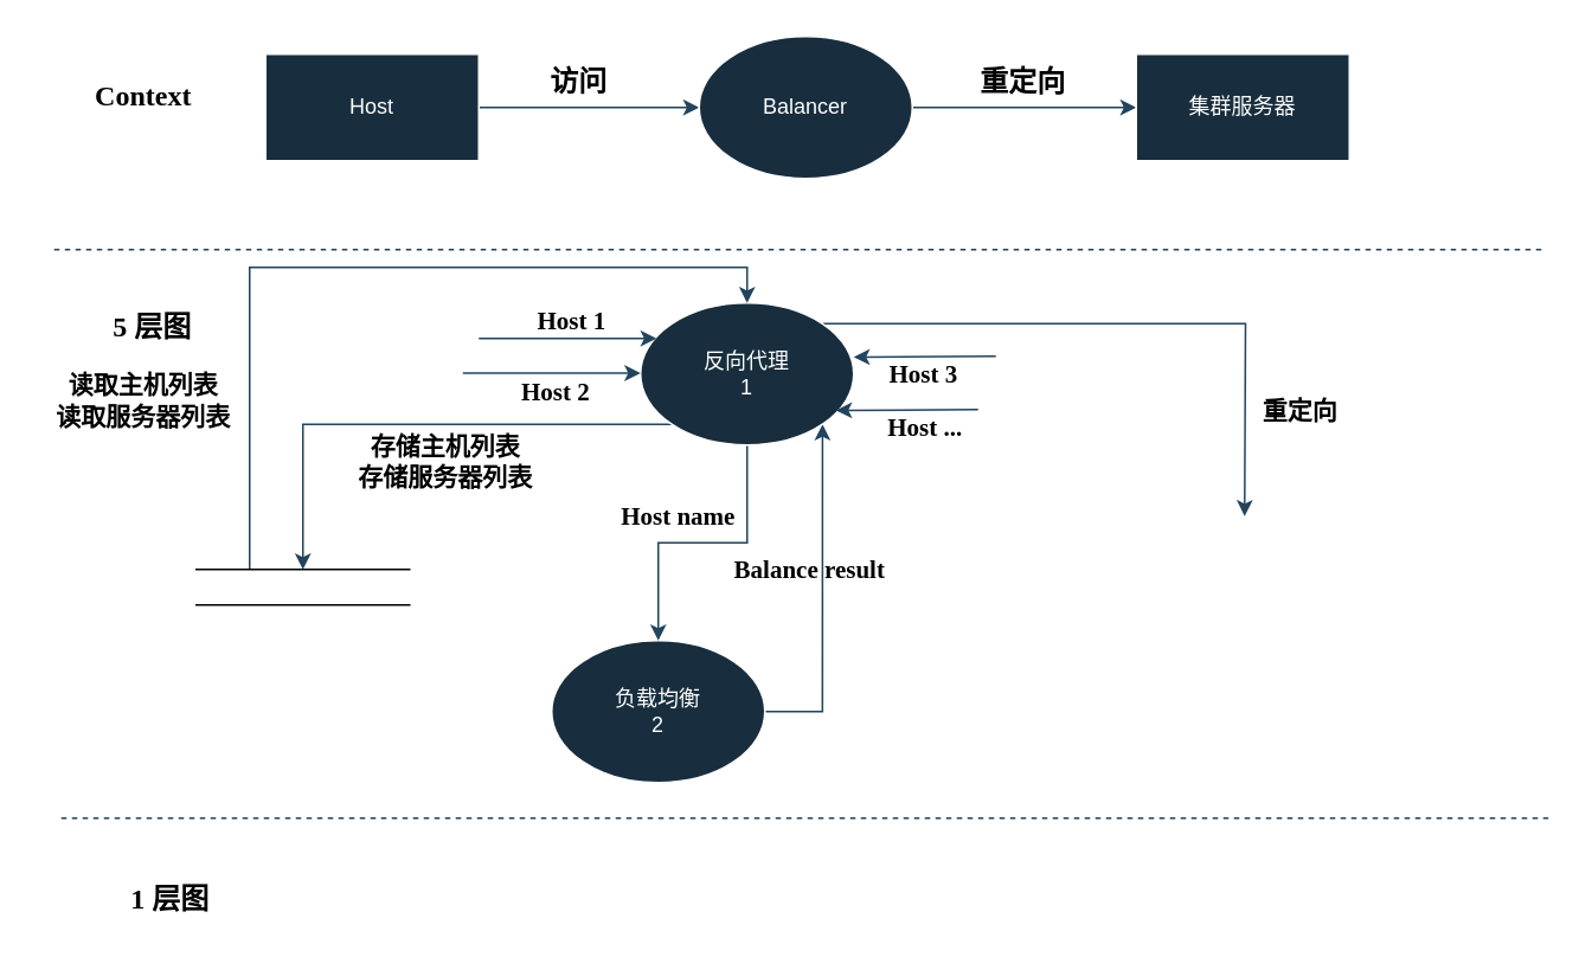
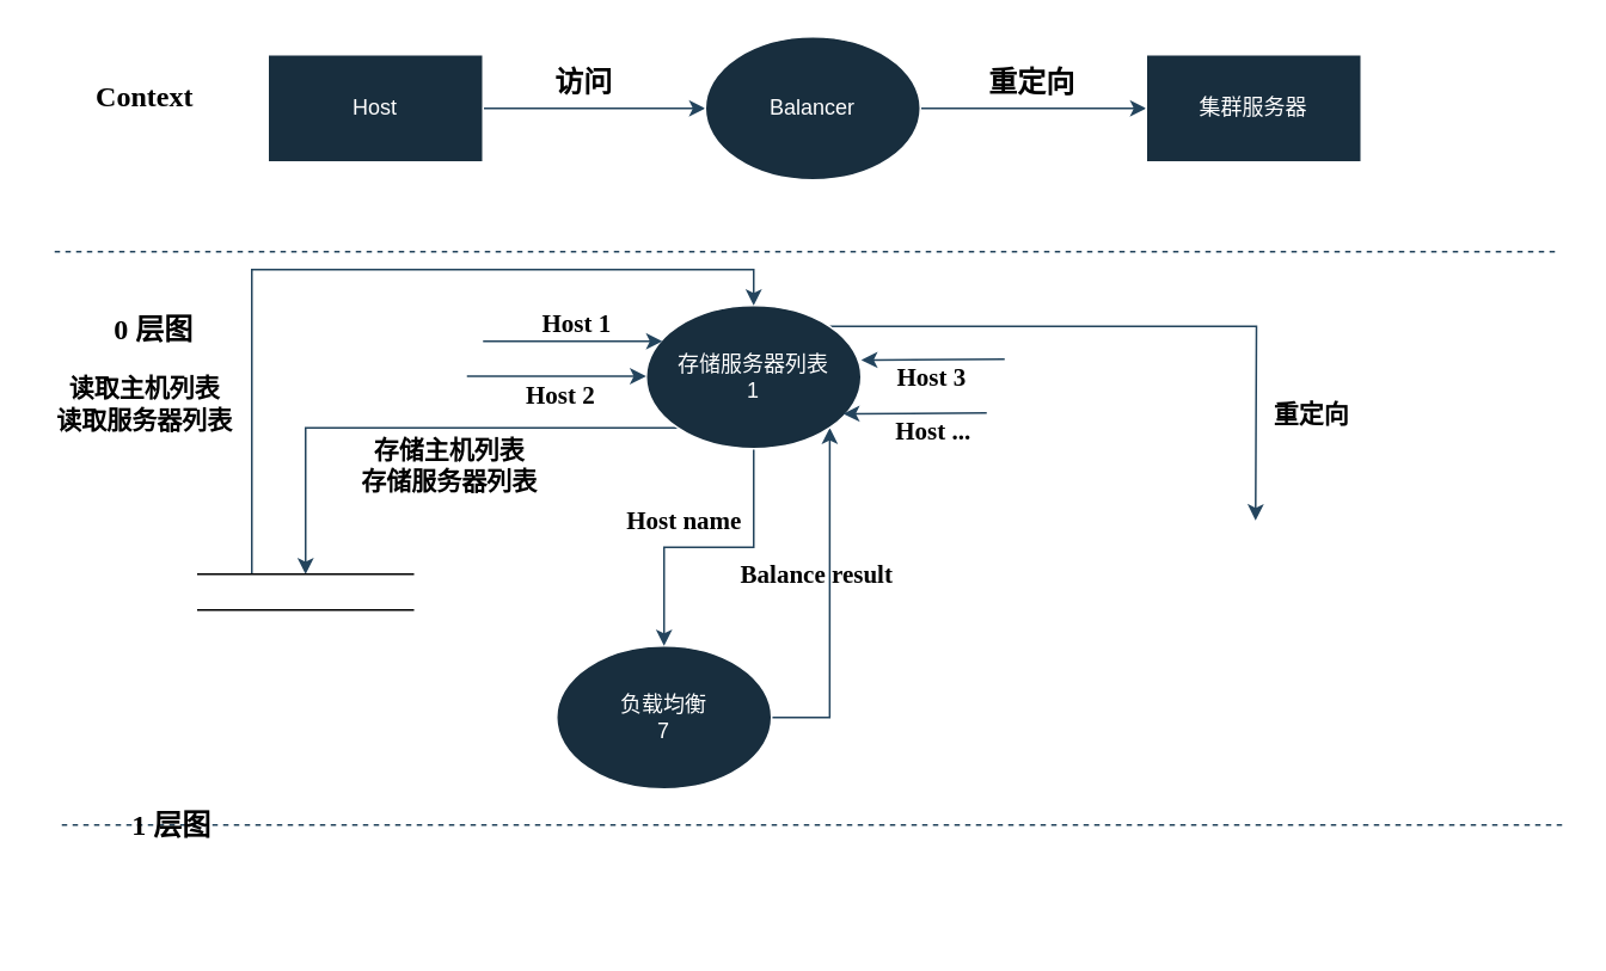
  <mxCell id="0" />
  <mxCell id="1" parent="0" />
  <mxCell id="2" style="edgeStyle=orthogonalEdgeStyle;rounded=0;orthogonalLoop=1;jettySize=auto;html=1;exitX=1;exitY=0.5;exitDx=0;exitDy=0;entryX=0;entryY=0.5;entryDx=0;entryDy=0;labelBackgroundColor=none;strokeColor=#23445D;fontColor=default;" edge="1" parent="1" source="3"><mxGeometry relative="1" as="geometry"><mxPoint x="393" y="60" as="targetPoint" /></mxGeometry></mxCell>
  <mxCell id="3" value="Host" style="rounded=0;whiteSpace=wrap;html=1;labelBackgroundColor=none;fillColor=#182E3E;strokeColor=#FFFFFF;fontColor=#FFFFFF;" vertex="1" parent="1"><mxGeometry x="149" y="30" width="120" height="60" as="geometry" /></mxCell>
  <mxCell id="4" style="edgeStyle=orthogonalEdgeStyle;rounded=0;orthogonalLoop=1;jettySize=auto;html=1;exitX=1;exitY=0.5;exitDx=0;exitDy=0;entryX=0;entryY=0.5;entryDx=0;entryDy=0;labelBackgroundColor=none;strokeColor=#23445D;fontColor=default;" edge="1" parent="1" source="5" target="6"><mxGeometry relative="1" as="geometry" /></mxCell>
  <mxCell id="5" value="Balancer" style="ellipse;whiteSpace=wrap;html=1;labelBackgroundColor=none;fillColor=#182E3E;strokeColor=#FFFFFF;fontColor=#FFFFFF;" vertex="1" parent="1"><mxGeometry x="393" y="20" width="120" height="80" as="geometry" /></mxCell>
  <mxCell id="6" value="集群服务器" style="rounded=0;whiteSpace=wrap;html=1;labelBackgroundColor=none;fillColor=#182E3E;strokeColor=#FFFFFF;fontColor=#FFFFFF;" vertex="1" parent="1"><mxGeometry x="639" y="30" width="120" height="60" as="geometry" /></mxCell>
  <mxCell id="7" value="访问" style="text;html=1;align=center;verticalAlign=middle;resizable=0;points=[];autosize=1;strokeColor=none;fillColor=none;labelBackgroundColor=none;fontColor=#000000;fontFamily=宋体;fontSize=16;fontStyle=1" vertex="1" parent="1"><mxGeometry x="295" y="30" width="60" height="30" as="geometry" /></mxCell>
  <mxCell id="8" value="重定向" style="text;html=1;align=center;verticalAlign=middle;resizable=0;points=[];autosize=1;strokeColor=none;fillColor=none;labelBackgroundColor=none;fontColor=#000000;fontFamily=宋体;fontSize=16;fontStyle=1" vertex="1" parent="1"><mxGeometry x="540" y="30" width="70" height="30" as="geometry" /></mxCell>
  <mxCell id="9" style="edgeStyle=orthogonalEdgeStyle;rounded=0;orthogonalLoop=1;jettySize=auto;html=1;exitX=1;exitY=0.5;exitDx=0;exitDy=0;entryX=1;entryY=1;entryDx=0;entryDy=0;labelBackgroundColor=none;strokeColor=#23445D;fontColor=default;" edge="1" parent="1" source="11" target="17"><mxGeometry relative="1" as="geometry" /></mxCell>
  <mxCell id="10" value="Balance result" style="edgeLabel;html=1;align=center;verticalAlign=middle;resizable=0;points=[];labelBackgroundColor=none;fontColor=#000000;fontFamily=宋体;fontSize=14;fontStyle=1" vertex="1" connectable="0" parent="9"><mxGeometry x="0.173" y="1" relative="1" as="geometry"><mxPoint x="-7" y="2" as="offset" /></mxGeometry></mxCell>
- <mxCell id="11" value="负载均衡&lt;br&gt;2" style="ellipse;whiteSpace=wrap;html=1;labelBackgroundColor=none;fillColor=#182E3E;strokeColor=#FFFFFF;fontColor=#FFFFFF;" vertex="1" parent="1"><mxGeometry x="310" y="360" width="120" height="80" as="geometry" /></mxCell>
+ <mxCell id="11" value="负载均衡&lt;br&gt;7" style="ellipse;whiteSpace=wrap;html=1;labelBackgroundColor=none;fillColor=#182E3E;strokeColor=#FFFFFF;fontColor=#FFFFFF;" vertex="1" parent="1"><mxGeometry x="310" y="360" width="120" height="80" as="geometry" /></mxCell>
  <mxCell id="12" style="edgeStyle=orthogonalEdgeStyle;rounded=0;orthogonalLoop=1;jettySize=auto;html=1;exitX=0.5;exitY=1;exitDx=0;exitDy=0;entryX=0.5;entryY=0;entryDx=0;entryDy=0;labelBackgroundColor=none;strokeColor=#23445D;fontColor=default;" edge="1" parent="1" source="17" target="11"><mxGeometry relative="1" as="geometry" /></mxCell>
  <mxCell id="13" value="Host name" style="edgeLabel;html=1;align=center;verticalAlign=middle;resizable=0;points=[];labelBackgroundColor=none;fontColor=#000000;fontFamily=宋体;fontSize=14;fontStyle=1" vertex="1" connectable="0" parent="12"><mxGeometry x="-0.044" y="-1" relative="1" as="geometry"><mxPoint x="-19" y="-14" as="offset" /></mxGeometry></mxCell>
  <mxCell id="14" style="edgeStyle=orthogonalEdgeStyle;rounded=0;orthogonalLoop=1;jettySize=auto;html=1;exitX=1;exitY=0;exitDx=0;exitDy=0;labelBackgroundColor=none;strokeColor=#23445D;fontColor=default;" edge="1" parent="1" source="17"><mxGeometry relative="1" as="geometry"><mxPoint x="700" y="290" as="targetPoint" /></mxGeometry></mxCell>
  <mxCell id="15" value="重定向" style="edgeLabel;html=1;align=center;verticalAlign=middle;resizable=0;points=[];labelBackgroundColor=none;fontColor=#000000;fontFamily=宋体;fontSize=14;fontStyle=1" vertex="1" connectable="0" parent="14"><mxGeometry x="0.663" y="1" relative="1" as="geometry"><mxPoint x="29" as="offset" /></mxGeometry></mxCell>
  <mxCell id="16" style="edgeStyle=orthogonalEdgeStyle;rounded=0;orthogonalLoop=1;jettySize=auto;html=1;exitX=0;exitY=1;exitDx=0;exitDy=0;entryX=0.5;entryY=0;entryDx=0;entryDy=0;strokeColor=#23445D;fontFamily=Helvetica;fontSize=12;fontColor=#FFFFFF;" edge="1" parent="1" source="17" target="30"><mxGeometry relative="1" as="geometry" /></mxCell>
- <mxCell id="17" value="反向代理&lt;br&gt;1" style="ellipse;whiteSpace=wrap;html=1;labelBackgroundColor=none;fillColor=#182E3E;strokeColor=#FFFFFF;fontColor=#FFFFFF;" vertex="1" parent="1"><mxGeometry x="360" y="170" width="120" height="80" as="geometry" /></mxCell>
+ <mxCell id="17" value="存储服务器列表&lt;br&gt;1" style="ellipse;whiteSpace=wrap;html=1;labelBackgroundColor=none;fillColor=#182E3E;strokeColor=#FFFFFF;fontColor=#FFFFFF;" vertex="1" parent="1"><mxGeometry x="360" y="170" width="120" height="80" as="geometry" /></mxCell>
  <mxCell id="18" value="" style="endArrow=none;dashed=1;html=1;rounded=0;labelBackgroundColor=none;strokeColor=#23445D;fontColor=default;" edge="1" parent="1"><mxGeometry width="50" height="50" relative="1" as="geometry"><mxPoint x="30" y="140" as="sourcePoint" /><mxPoint x="870" y="140" as="targetPoint" /><Array as="points"><mxPoint x="430" y="140" /></Array></mxGeometry></mxCell>
  <mxCell id="19" value="Context" style="text;html=1;align=center;verticalAlign=middle;resizable=0;points=[];autosize=1;strokeColor=none;fillColor=none;labelBackgroundColor=none;fontColor=#000000;fontFamily=宋体;fontStyle=1;fontSize=16;" vertex="1" parent="1"><mxGeometry y="38" width="80" height="30" as="geometry" x="40" /></mxCell>
  <mxCell id="20" value="" style="endArrow=classic;html=1;rounded=0;labelBackgroundColor=none;strokeColor=#23445D;fontColor=default;" edge="1" parent="1"><mxGeometry relative="1" as="geometry"><mxPoint x="269" y="190" as="sourcePoint" /><mxPoint x="369" y="190" as="targetPoint" /></mxGeometry></mxCell>
  <mxCell id="21" value="Host 1" style="edgeLabel;html=1;align=center;verticalAlign=middle;resizable=0;points=[];labelBackgroundColor=none;fontColor=#000000;fontFamily=宋体;fontSize=14;fontStyle=1" vertex="1" connectable="0" parent="20"><mxGeometry x="0.02" y="-2" relative="1" as="geometry"><mxPoint y="-12" as="offset" /></mxGeometry></mxCell>
  <mxCell id="22" value="" style="endArrow=classic;html=1;rounded=0;labelBackgroundColor=none;strokeColor=#23445D;fontColor=default;" edge="1" parent="1"><mxGeometry relative="1" as="geometry"><mxPoint x="260" y="209.5" as="sourcePoint" /><mxPoint x="360" y="209.5" as="targetPoint" /></mxGeometry></mxCell>
  <mxCell id="23" value="Host 2" style="edgeLabel;html=1;align=center;verticalAlign=middle;resizable=0;points=[];labelBackgroundColor=none;fontColor=#000000;fontFamily=宋体;fontSize=14;fontStyle=1" vertex="1" connectable="0" parent="22"><mxGeometry x="0.02" y="-2" relative="1" as="geometry"><mxPoint y="9" as="offset" /></mxGeometry></mxCell>
  <mxCell id="24" value="" style="endArrow=classic;html=1;rounded=0;entryX=1;entryY=0.5;entryDx=0;entryDy=0;labelBackgroundColor=none;strokeColor=#23445D;fontColor=default;" edge="1" parent="1"><mxGeometry relative="1" as="geometry"><mxPoint x="560" y="200" as="sourcePoint" /><mxPoint x="480" y="200.5" as="targetPoint" /></mxGeometry></mxCell>
  <mxCell id="25" value="Host 3" style="edgeLabel;html=1;align=center;verticalAlign=middle;resizable=0;points=[];labelBackgroundColor=none;fontColor=#000000;fontFamily=宋体;fontSize=14;fontStyle=1" vertex="1" connectable="0" parent="24"><mxGeometry x="0.02" y="-2" relative="1" as="geometry"><mxPoint y="12" as="offset" /></mxGeometry></mxCell>
  <mxCell id="26" value="" style="endArrow=classic;html=1;rounded=0;entryX=1;entryY=0.5;entryDx=0;entryDy=0;labelBackgroundColor=none;strokeColor=#23445D;fontColor=default;" edge="1" parent="1"><mxGeometry relative="1" as="geometry"><mxPoint x="550" y="230" as="sourcePoint" /><mxPoint x="470" y="230.5" as="targetPoint" /></mxGeometry></mxCell>
  <mxCell id="27" value="Host ..." style="edgeLabel;html=1;align=center;verticalAlign=middle;resizable=0;points=[];labelBackgroundColor=none;fontColor=#000000;fontFamily=宋体;fontSize=14;fontStyle=1" vertex="1" connectable="0" parent="26"><mxGeometry x="0.02" y="-2" relative="1" as="geometry"><mxPoint x="11" y="12" as="offset" /></mxGeometry></mxCell>
- <mxCell id="28" value="&lt;span&gt;&lt;font style=&quot;font-size: 16px;&quot;&gt;5 层图&lt;/font&gt;&lt;/span&gt;" style="text;html=1;align=center;verticalAlign=middle;resizable=0;points=[];autosize=1;strokeColor=none;fillColor=none;fontColor=#000000;fontFamily=宋体;fontStyle=1" vertex="1" parent="1"><mxGeometry x="50" y="168" width="70" height="30" as="geometry" /></mxCell>
+ <mxCell id="28" value="&lt;span&gt;&lt;font style=&quot;font-size: 16px;&quot;&gt;0 层图&lt;/font&gt;&lt;/span&gt;" style="text;html=1;align=center;verticalAlign=middle;resizable=0;points=[];autosize=1;strokeColor=none;fillColor=none;fontColor=#000000;fontFamily=宋体;fontStyle=1" vertex="1" parent="1"><mxGeometry x="50" y="168" width="70" height="30" as="geometry" /></mxCell>
  <mxCell id="29" style="edgeStyle=orthogonalEdgeStyle;rounded=0;orthogonalLoop=1;jettySize=auto;html=1;exitX=0.25;exitY=0;exitDx=0;exitDy=0;entryX=0.5;entryY=0;entryDx=0;entryDy=0;strokeColor=#23445D;fontFamily=Helvetica;fontSize=12;fontColor=#FFFFFF;" edge="1" parent="1" source="30" target="17"><mxGeometry relative="1" as="geometry" /></mxCell>
  <mxCell id="30" value="" style="shape=partialRectangle;whiteSpace=wrap;html=1;left=0;right=0;fillColor=none;rounded=0;labelBackgroundColor=none;strokeColor=#030303;align=center;verticalAlign=middle;fontFamily=Helvetica;fontSize=12;fontColor=#FFFFFF;" vertex="1" parent="1"><mxGeometry x="110" y="320" width="120" height="20" as="geometry" /></mxCell>
  <mxCell id="31" value="&lt;font style=&quot;font-size: 14px;&quot;&gt;存储主机列表&lt;br&gt;存储服务器列表&lt;br&gt;&lt;/font&gt;" style="text;html=1;align=center;verticalAlign=middle;resizable=0;points=[];autosize=1;strokeColor=none;fillColor=none;fontSize=14;fontFamily=宋体;fontColor=#000000;fontStyle=1" vertex="1" parent="1"><mxGeometry x="190" y="235" width="120" height="50" as="geometry" /></mxCell>
  <mxCell id="32" value="" style="endArrow=none;dashed=1;html=1;rounded=0;labelBackgroundColor=none;strokeColor=#23445D;fontColor=default;" edge="1" parent="1"><mxGeometry width="50" height="50" relative="1" as="geometry"><mxPoint x="34" y="460" as="sourcePoint" /><mxPoint x="874" y="460" as="targetPoint" /><Array as="points"><mxPoint x="434" y="460" /></Array></mxGeometry></mxCell>
- <mxCell id="33" value="&lt;span&gt;&lt;font style=&quot;font-size: 16px;&quot;&gt;1 层图&lt;/font&gt;&lt;/span&gt;" style="text;html=1;align=center;verticalAlign=middle;resizable=0;points=[];autosize=1;strokeColor=none;fillColor=none;fontColor=#000000;fontFamily=宋体;fontStyle=1" vertex="1" parent="1"><mxGeometry x="60" y="490" width="70" height="30" as="geometry" /></mxCell>
+ <mxCell id="33" value="&lt;span&gt;&lt;font style=&quot;font-size: 16px;&quot;&gt;1 层图&lt;/font&gt;&lt;/span&gt;" style="text;html=1;align=center;verticalAlign=middle;resizable=0;points=[];autosize=1;strokeColor=none;fillColor=none;fontColor=#000000;fontFamily=宋体;fontStyle=1" vertex="1" parent="1"><mxGeometry x="60" y="445" width="70" height="30" as="geometry" /></mxCell>
  <mxCell id="34" value="&lt;b style=&quot;font-size: 14px;&quot;&gt;&lt;font style=&quot;font-size: 14px;&quot; face=&quot;宋体&quot;&gt;读取主机列表&lt;br&gt;读取服务器列表&lt;/font&gt;&lt;/b&gt;" style="text;html=1;align=center;verticalAlign=middle;resizable=0;points=[];autosize=1;strokeColor=none;fillColor=none;fontSize=12;fontFamily=Helvetica;fontColor=#000000;" vertex="1" parent="1"><mxGeometry x="20" y="200" width="120" height="50" as="geometry" /></mxCell>
